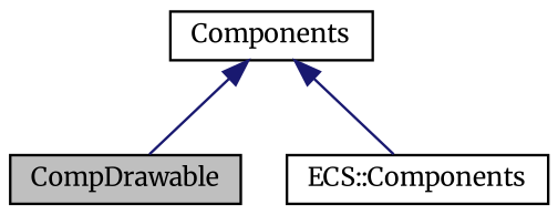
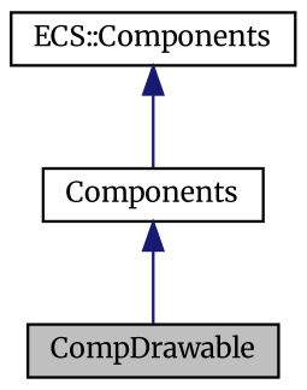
  digraph {
    fontname=Merriweather
    node [color=black fillcolor=white fontname=Merriweather fontsize=10 shape=record style=filled]
    edge [color=midnightblue dir=back fontname=Merriweather fontsize=10 labelfontname=Helvetica labelfontsize=10 style=solid]
    n1 [fillcolor=grey75 fontcolor=black height=0.2 label=CompDrawable width=0.4]
    n2 [height=0.2 label=Components width=0.4]
    n3 [height=0.2 label="ECS::Components" width=0.4]
    n2 -> n1
-   n2 -> n3
+   n3 -> n2
  }
